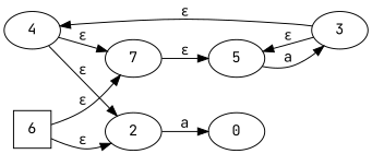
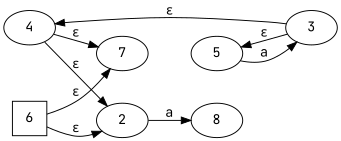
  digraph {
    fontname="JetBrains Mono"
    rankdir=LR
    node [fontname="JetBrains Mono"]
    edge [fontname="JetBrains Mono"]
    2
-   0
+   0 [label=8]
    3
    4
    5
    7
    6 [shape=square]
    2 -> 0 [label=a]
    3 -> 4 [label="ɛ"]
    3 -> 5 [label="ɛ"]
    4 -> 2 [label="ɛ"]
    4 -> 7 [label="ɛ"]
    5 -> 3 [label=a]
-   7 -> 5 [label="ɛ"]
    6 -> 2 [label="ɛ"]
    6 -> 7 [label="ɛ"]
  }
